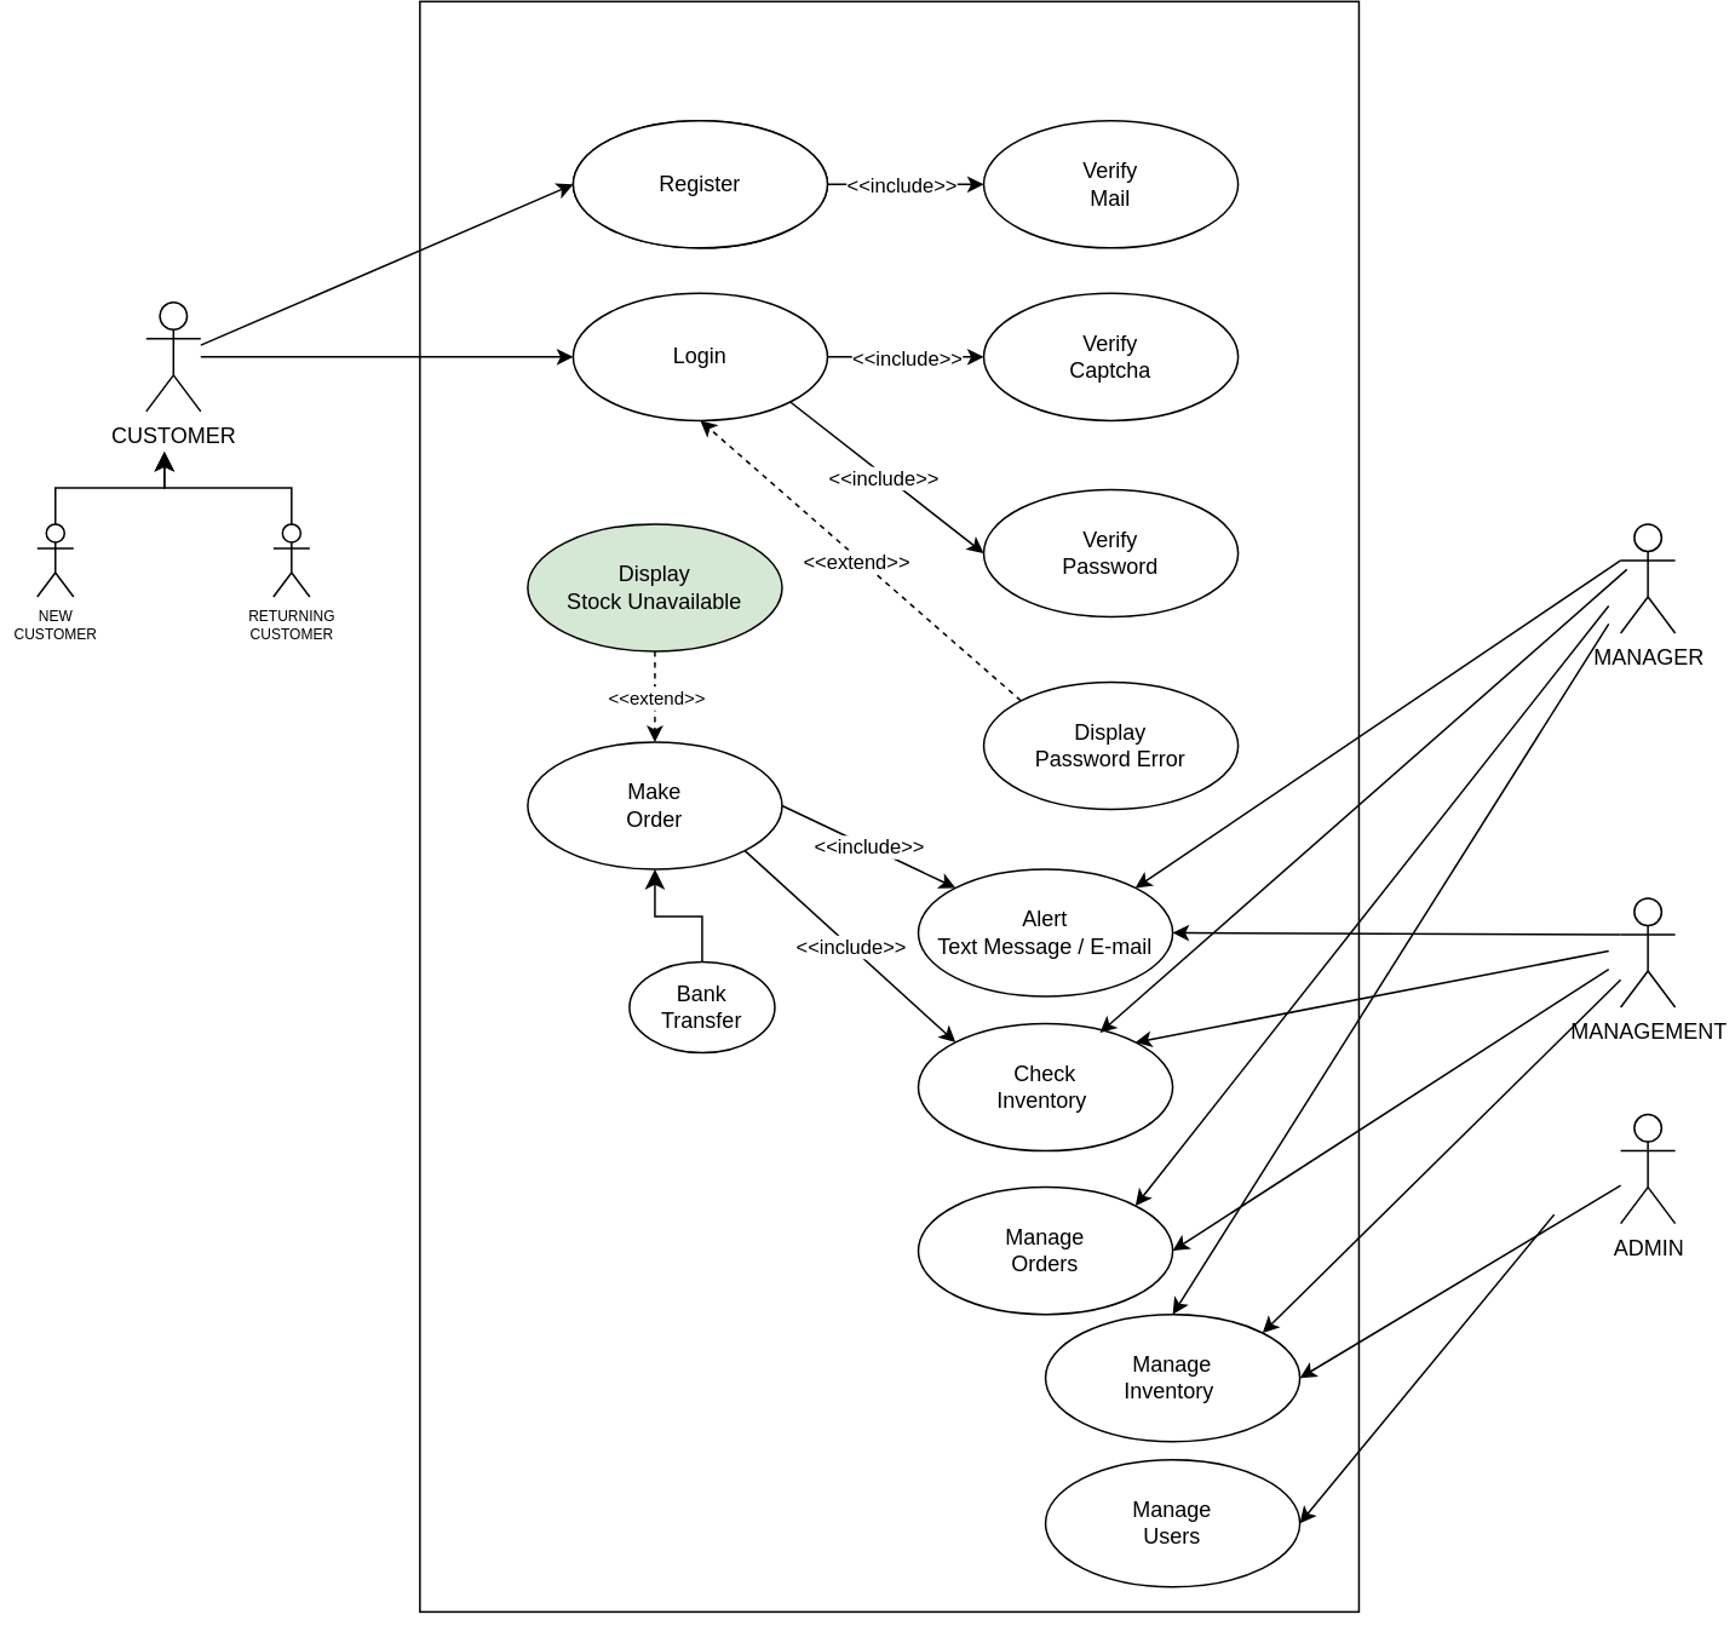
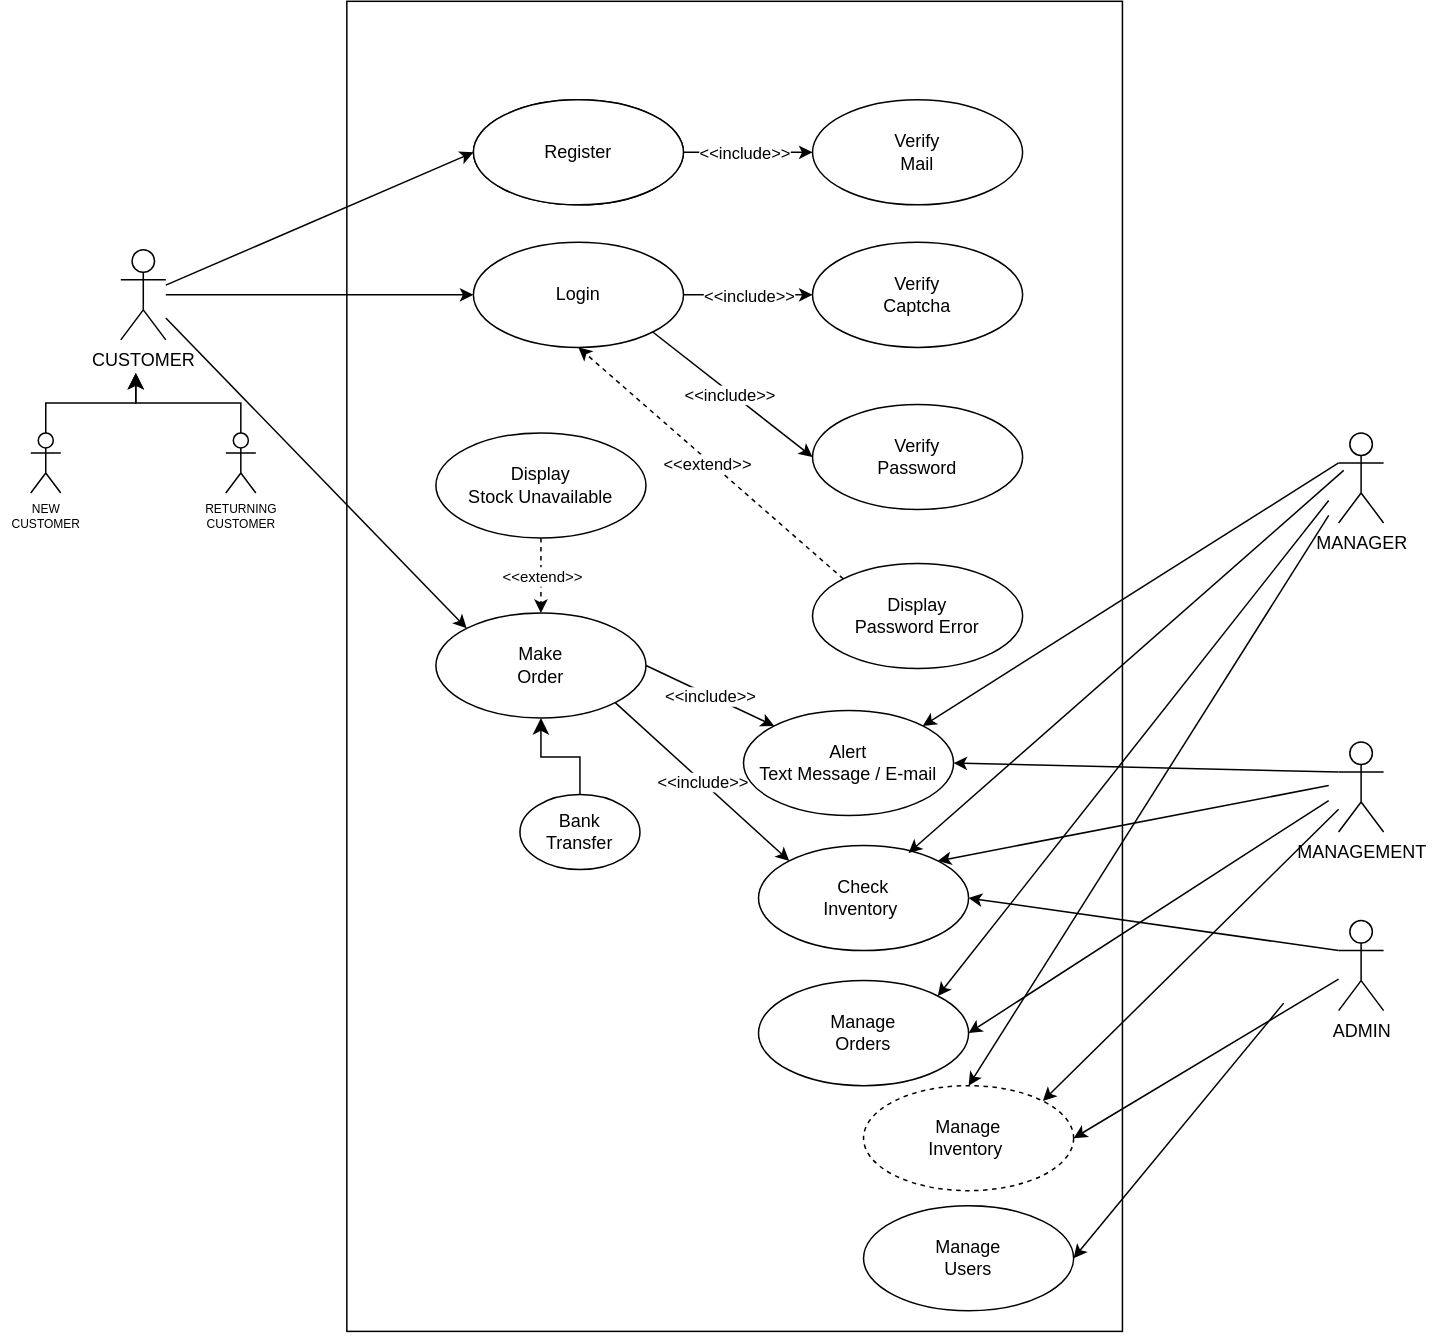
  <mxCell id="0" />
  <mxCell id="1" parent="0" />
  <mxCell id="2" value="" style="rounded=0;whiteSpace=wrap;html=1;rotation=90;" parent="1" vertex="1"><mxGeometry x="45.89" y="139.12" width="886.41" height="516.88" as="geometry" /></mxCell>
  <mxCell id="3" value="REGISTER" style="ellipse;whiteSpace=wrap;html=1;" parent="1" vertex="1"><mxGeometry x="315" y="20" width="140" height="70" as="geometry" /></mxCell>
  <mxCell id="4" value="" style="edgeStyle=none;html=1;entryX=0;entryY=0.5;entryDx=0;entryDy=0;" parent="1" source="8" target="9" edge="1"><mxGeometry relative="1" as="geometry"><mxPoint x="315" y="55.385" as="targetPoint" /><mxPoint x="175" y="155" as="sourcePoint" /></mxGeometry></mxCell>
  <mxCell id="5" value="Register" style="ellipse;whiteSpace=wrap;html=1;" parent="1" vertex="1"><mxGeometry x="315" y="20" width="140" height="70" as="geometry" /></mxCell>
  <mxCell id="6" style="edgeStyle=none;html=1;entryX=0;entryY=0.5;entryDx=0;entryDy=0;" parent="1" source="8" target="5" edge="1"><mxGeometry relative="1" as="geometry" /></mxCell>
+ <mxCell id="7" value="" style="edgeStyle=none;html=1;entryX=0;entryY=0;entryDx=0;entryDy=0;" parent="1" source="8" target="10" edge="1"><mxGeometry relative="1" as="geometry"><mxPoint x="275" y="230" as="targetPoint" /></mxGeometry></mxCell>
  <mxCell id="8" value="CUSTOMER" style="shape=umlActor;verticalLabelPosition=bottom;verticalAlign=top;html=1;outlineConnect=0;" parent="1" vertex="1"><mxGeometry x="80" y="120" width="30" height="60" as="geometry" /></mxCell>
  <mxCell id="9" value="Login" style="ellipse;whiteSpace=wrap;html=1;" parent="1" vertex="1"><mxGeometry x="315" y="115" width="140" height="70" as="geometry" /></mxCell>
  <mxCell id="10" value="Make&lt;br&gt;Order" style="ellipse;whiteSpace=wrap;html=1;" parent="1" vertex="1"><mxGeometry x="290" y="362" width="140" height="70" as="geometry" /></mxCell>
  <mxCell id="11" value="Verify&lt;br&gt;Mail" style="ellipse;whiteSpace=wrap;html=1;" parent="1" vertex="1"><mxGeometry x="541" y="20" width="140" height="70" as="geometry" /></mxCell>
  <mxCell id="12" value="" style="endArrow=classic;html=1;exitX=1;exitY=0.5;exitDx=0;exitDy=0;entryX=0;entryY=0.5;entryDx=0;entryDy=0;" parent="1" source="5" target="11" edge="1"><mxGeometry relative="1" as="geometry"><mxPoint x="515" y="182" as="sourcePoint" /><mxPoint x="615" y="182" as="targetPoint" /></mxGeometry></mxCell>
  <mxCell id="13" value="&amp;lt;&amp;lt;include&amp;gt;&amp;gt;" style="edgeLabel;resizable=0;html=1;align=center;verticalAlign=middle;" parent="12" connectable="0" vertex="1"><mxGeometry relative="1" as="geometry"><mxPoint x="-3" as="offset" /></mxGeometry></mxCell>
  <mxCell id="14" value="Verify&lt;br&gt;Password" style="ellipse;whiteSpace=wrap;html=1;" parent="1" vertex="1"><mxGeometry x="541" y="223" width="140" height="70" as="geometry" /></mxCell>
  <mxCell id="15" value="Display&lt;br&gt;Password Error" style="ellipse;whiteSpace=wrap;html=1;" parent="1" vertex="1"><mxGeometry x="541" y="329" width="140" height="70" as="geometry" /></mxCell>
  <mxCell id="16" value="" style="endArrow=classic;html=1;exitX=1;exitY=1;exitDx=0;exitDy=0;entryX=0;entryY=0.5;entryDx=0;entryDy=0;" parent="1" source="9" target="14" edge="1"><mxGeometry relative="1" as="geometry"><mxPoint x="455" y="154.72" as="sourcePoint" /><mxPoint x="541" y="154.72" as="targetPoint" /></mxGeometry></mxCell>
  <mxCell id="17" value="&amp;lt;&amp;lt;include&amp;gt;&amp;gt;" style="edgeLabel;resizable=0;html=1;align=center;verticalAlign=middle;" parent="16" connectable="0" vertex="1"><mxGeometry relative="1" as="geometry"><mxPoint x="-3" as="offset" /></mxGeometry></mxCell>
  <mxCell id="18" value="" style="endArrow=classic;html=1;exitX=0;exitY=0;exitDx=0;exitDy=0;entryX=0.5;entryY=1;entryDx=0;entryDy=0;dashed=1;" parent="1" source="15" target="9" edge="1"><mxGeometry relative="1" as="geometry"><mxPoint x="465" y="164.72" as="sourcePoint" /><mxPoint x="551" y="164.72" as="targetPoint" /></mxGeometry></mxCell>
  <mxCell id="19" value="&amp;lt;&amp;lt;extend&amp;gt;&amp;gt;" style="edgeLabel;resizable=0;html=1;align=center;verticalAlign=middle;" parent="18" connectable="0" vertex="1"><mxGeometry relative="1" as="geometry"><mxPoint x="-3" as="offset" /></mxGeometry></mxCell>
  <mxCell id="20" value="Verify&lt;br&gt;Captcha" style="ellipse;whiteSpace=wrap;html=1;" parent="1" vertex="1"><mxGeometry x="541" y="115" width="140" height="70" as="geometry" /></mxCell>
  <mxCell id="21" value="" style="endArrow=classic;html=1;exitX=1;exitY=0.5;exitDx=0;exitDy=0;entryX=0;entryY=0.5;entryDx=0;entryDy=0;" parent="1" source="9" target="20" edge="1"><mxGeometry relative="1" as="geometry"><mxPoint x="565" y="222" as="sourcePoint" /><mxPoint x="665" y="222" as="targetPoint" /></mxGeometry></mxCell>
  <mxCell id="22" value="&amp;lt;&amp;lt;include&amp;gt;&amp;gt;" style="edgeLabel;resizable=0;html=1;align=center;verticalAlign=middle;" parent="21" connectable="0" vertex="1"><mxGeometry relative="1" as="geometry" /></mxCell>
  <mxCell id="23" value="NEW&lt;br style=&quot;font-size: 8px;&quot;&gt;CUSTOMER" style="shape=umlActor;verticalLabelPosition=bottom;verticalAlign=top;html=1;outlineConnect=0;fontSize=8;" parent="1" vertex="1"><mxGeometry x="20" y="242" width="20" height="40" as="geometry" /></mxCell>
  <mxCell id="24" value="RETURNING&lt;br style=&quot;font-size: 8px;&quot;&gt;CUSTOMER" style="shape=umlActor;verticalLabelPosition=bottom;verticalAlign=top;html=1;outlineConnect=0;fontSize=8;" parent="1" vertex="1"><mxGeometry x="150" y="242" width="20" height="40" as="geometry" /></mxCell>
  <mxCell id="25" value="MANAGER" style="shape=umlActor;verticalLabelPosition=bottom;verticalAlign=top;html=1;outlineConnect=0;" parent="1" vertex="1"><mxGeometry x="891.59" y="242" width="30" height="60" as="geometry" /></mxCell>
  <mxCell id="26" value="Bank&lt;br&gt;Transfer" style="ellipse;whiteSpace=wrap;html=1;" parent="1" vertex="1"><mxGeometry x="346" y="483" width="80" height="50" as="geometry" /></mxCell>
  <mxCell id="27" value="Check&lt;br&gt;Inventory&amp;nbsp;" style="ellipse;whiteSpace=wrap;html=1;" parent="1" vertex="1"><mxGeometry x="505" y="517" width="140" height="70" as="geometry" /></mxCell>
  <mxCell id="28" value="" style="endArrow=classic;html=1;fontSize=8;exitX=1;exitY=1;exitDx=0;exitDy=0;entryX=0;entryY=0;entryDx=0;entryDy=0;" parent="1" source="10" target="27" edge="1"><mxGeometry relative="1" as="geometry"><mxPoint x="415" y="402" as="sourcePoint" /><mxPoint x="515" y="402" as="targetPoint" /></mxGeometry></mxCell>
  <mxCell id="29" value="&lt;font style=&quot;font-size: 11px;&quot;&gt;&amp;lt;&amp;lt;include&amp;gt;&amp;gt;&lt;/font&gt;" style="edgeLabel;resizable=0;html=1;align=center;verticalAlign=middle;fontSize=8;" parent="28" connectable="0" vertex="1"><mxGeometry relative="1" as="geometry" /></mxCell>
- <mxCell id="30" value="Manage&lt;br&gt;Inventory&amp;nbsp;" style="ellipse;whiteSpace=wrap;html=1;" parent="1" vertex="1"><mxGeometry x="575" y="677" width="140" height="70" as="geometry" /></mxCell>
+ <mxCell id="30" value="Manage&lt;br&gt;Inventory&amp;nbsp;" style="ellipse;whiteSpace=wrap;html=1;dashed=1;" parent="1" vertex="1"><mxGeometry x="575" y="677" width="140" height="70" as="geometry" /></mxCell>
  <mxCell id="31" value="" style="endArrow=classic;html=1;fontSize=8;entryX=1;entryY=0;entryDx=0;entryDy=0;exitX=0;exitY=0.333;exitDx=0;exitDy=0;exitPerimeter=0;" parent="1" source="25" target="33" edge="1"><mxGeometry width="50" height="50" relative="1" as="geometry"><mxPoint x="875" y="257" as="sourcePoint" /><mxPoint x="485" y="492" as="targetPoint" /></mxGeometry></mxCell>
  <mxCell id="32" value="" style="endArrow=classic;html=1;fontSize=8;entryX=0.714;entryY=0.071;entryDx=0;entryDy=0;entryPerimeter=0;" parent="1" target="27" edge="1"><mxGeometry width="50" height="50" relative="1" as="geometry"><mxPoint x="895" y="267" as="sourcePoint" /><mxPoint x="485" y="612" as="targetPoint" /></mxGeometry></mxCell>
- <mxCell id="33" value="Alert&lt;br&gt;Text Message / E-mail" style="ellipse;whiteSpace=wrap;html=1;" parent="1" vertex="1"><mxGeometry x="505" y="432" width="140" height="70" as="geometry" /></mxCell>
+ <mxCell id="33" value="Alert&lt;br&gt;Text Message / E-mail" style="ellipse;whiteSpace=wrap;html=1;" parent="1" vertex="1"><mxGeometry x="495" y="427" width="140" height="70" as="geometry" /></mxCell>
  <mxCell id="34" value="" style="endArrow=classic;html=1;fontSize=8;exitX=1;exitY=0.5;exitDx=0;exitDy=0;entryX=0;entryY=0;entryDx=0;entryDy=0;" parent="1" source="10" target="33" edge="1"><mxGeometry relative="1" as="geometry"><mxPoint x="444.706" y="341.644" as="sourcePoint" /><mxPoint x="571.503" y="572.251" as="targetPoint" /></mxGeometry></mxCell>
  <mxCell id="35" value="&lt;font style=&quot;font-size: 11px;&quot;&gt;&amp;lt;&amp;lt;include&amp;gt;&amp;gt;&lt;/font&gt;" style="edgeLabel;resizable=0;html=1;align=center;verticalAlign=middle;fontSize=8;" parent="34" connectable="0" vertex="1"><mxGeometry relative="1" as="geometry" /></mxCell>
  <mxCell id="36" value="" style="endArrow=classic;html=1;fontSize=8;entryX=0.5;entryY=0;entryDx=0;entryDy=0;" parent="1" target="30" edge="1"><mxGeometry width="50" height="50" relative="1" as="geometry"><mxPoint x="885" y="297" as="sourcePoint" /><mxPoint x="495" y="432" as="targetPoint" /></mxGeometry></mxCell>
  <mxCell id="37" value="MANAGEMENT" style="shape=umlActor;verticalLabelPosition=bottom;verticalAlign=top;html=1;outlineConnect=0;" parent="1" vertex="1"><mxGeometry x="891.59" y="448" width="30" height="60" as="geometry" /></mxCell>
  <mxCell id="38" value="ADMIN" style="shape=umlActor;verticalLabelPosition=bottom;verticalAlign=top;html=1;outlineConnect=0;" parent="1" vertex="1"><mxGeometry x="891.59" y="567" width="30" height="60" as="geometry" /></mxCell>
  <mxCell id="39" value="" style="edgeStyle=elbowEdgeStyle;elbow=vertical;endArrow=classic;html=1;curved=0;rounded=0;endSize=8;startSize=8;fontSize=8;exitX=0.5;exitY=0;exitDx=0;exitDy=0;" parent="1" source="26" edge="1"><mxGeometry width="50" height="50" relative="1" as="geometry"><mxPoint x="300" y="472" as="sourcePoint" /><mxPoint x="360" y="432" as="targetPoint" /></mxGeometry></mxCell>
  <mxCell id="40" value="" style="edgeStyle=elbowEdgeStyle;elbow=vertical;endArrow=classic;html=1;curved=0;rounded=0;endSize=8;startSize=8;fontSize=8;exitX=0.5;exitY=0;exitDx=0;exitDy=0;exitPerimeter=0;" parent="1" source="23" edge="1"><mxGeometry width="50" height="50" relative="1" as="geometry"><mxPoint x="60" y="242" as="sourcePoint" /><mxPoint x="90" y="202" as="targetPoint" /></mxGeometry></mxCell>
  <mxCell id="41" value="" style="edgeStyle=elbowEdgeStyle;elbow=vertical;endArrow=classic;html=1;curved=0;rounded=0;endSize=8;startSize=8;fontSize=8;exitX=0.5;exitY=0;exitDx=0;exitDy=0;exitPerimeter=0;" parent="1" source="24" edge="1"><mxGeometry width="50" height="50" relative="1" as="geometry"><mxPoint x="160" y="242" as="sourcePoint" /><mxPoint x="90" y="202" as="targetPoint" /><Array as="points"><mxPoint x="130" y="222" /></Array></mxGeometry></mxCell>
  <mxCell id="42" value="" style="endArrow=classic;html=1;fontSize=8;exitX=0;exitY=0.333;exitDx=0;exitDy=0;exitPerimeter=0;entryX=1;entryY=0.5;entryDx=0;entryDy=0;" parent="1" source="37" target="33" edge="1"><mxGeometry width="50" height="50" relative="1" as="geometry"><mxPoint x="445" y="482" as="sourcePoint" /><mxPoint x="495" y="432" as="targetPoint" /></mxGeometry></mxCell>
  <mxCell id="43" value="" style="endArrow=classic;html=1;fontSize=8;entryX=1;entryY=0;entryDx=0;entryDy=0;" parent="1" target="27" edge="1"><mxGeometry width="50" height="50" relative="1" as="geometry"><mxPoint x="885" y="477" as="sourcePoint" /><mxPoint x="495" y="542" as="targetPoint" /></mxGeometry></mxCell>
  <mxCell id="44" value="" style="endArrow=classic;html=1;fontSize=8;entryX=1;entryY=0;entryDx=0;entryDy=0;" parent="1" target="30" edge="1" source="37"><mxGeometry width="50" height="50" relative="1" as="geometry"><mxPoint x="855" y="507" as="sourcePoint" /><mxPoint x="495" y="542" as="targetPoint" /></mxGeometry></mxCell>
+ <mxCell id="45" value="" style="endArrow=classic;html=1;fontSize=8;entryX=1;entryY=0.5;entryDx=0;entryDy=0;exitX=0;exitY=0.333;exitDx=0;exitDy=0;exitPerimeter=0;" parent="1" source="38" target="27" edge="1"><mxGeometry width="50" height="50" relative="1" as="geometry"><mxPoint x="445" y="592" as="sourcePoint" /><mxPoint x="495" y="542" as="targetPoint" /></mxGeometry></mxCell>
  <mxCell id="46" value="" style="endArrow=classic;html=1;fontSize=8;entryX=1;entryY=0.5;entryDx=0;entryDy=0;" parent="1" source="38" target="30" edge="1"><mxGeometry width="50" height="50" relative="1" as="geometry"><mxPoint x="445" y="592" as="sourcePoint" /><mxPoint x="495" y="542" as="targetPoint" /></mxGeometry></mxCell>
- <mxCell id="47" value="Display&lt;br&gt;Stock Unavailable" style="ellipse;whiteSpace=wrap;html=1;fillColor=#d5e8d4;" parent="1" vertex="1"><mxGeometry x="290" y="242" width="140" height="70" as="geometry" /></mxCell>
+ <mxCell id="47" value="Display&lt;br&gt;Stock Unavailable" style="ellipse;whiteSpace=wrap;html=1;" parent="1" vertex="1"><mxGeometry x="290" y="242" width="140" height="70" as="geometry" /></mxCell>
  <mxCell id="48" value="" style="endArrow=classic;html=1;entryX=0.5;entryY=0;entryDx=0;entryDy=0;exitX=0.5;exitY=1;exitDx=0;exitDy=0;dashed=1;" parent="1" source="47" target="10" edge="1"><mxGeometry relative="1" as="geometry"><mxPoint x="345" y="402" as="sourcePoint" /><mxPoint x="445" y="402" as="targetPoint" /></mxGeometry></mxCell>
  <mxCell id="49" value="&lt;font style=&quot;font-size: 10px;&quot;&gt;&amp;lt;&amp;lt;extend&amp;gt;&amp;gt;&lt;/font&gt;" style="edgeLabel;resizable=0;html=1;align=center;verticalAlign=middle;" parent="48" connectable="0" vertex="1"><mxGeometry relative="1" as="geometry" /></mxCell>
  <mxCell id="50" value="Manage&lt;br&gt;Users" style="ellipse;whiteSpace=wrap;html=1;" parent="1" vertex="1"><mxGeometry x="575" y="757" width="140" height="70" as="geometry" /></mxCell>
  <mxCell id="51" value="" style="endArrow=classic;html=1;fontSize=11;entryX=1;entryY=0.5;entryDx=0;entryDy=0;" parent="1" target="50" edge="1"><mxGeometry width="50" height="50" relative="1" as="geometry"><mxPoint x="855" y="622" as="sourcePoint" /><mxPoint x="625" y="632" as="targetPoint" /></mxGeometry></mxCell>
  <mxCell id="52" value="Manage&lt;br&gt;Orders" style="ellipse;whiteSpace=wrap;html=1;" parent="1" vertex="1"><mxGeometry x="505" y="607" width="140" height="70" as="geometry" /></mxCell>
  <mxCell id="53" value="" style="endArrow=classic;html=1;fontSize=11;entryX=1;entryY=0;entryDx=0;entryDy=0;" parent="1" target="52" edge="1"><mxGeometry width="50" height="50" relative="1" as="geometry"><mxPoint x="885" y="287" as="sourcePoint" /><mxPoint x="505" y="617" as="targetPoint" /></mxGeometry></mxCell>
  <mxCell id="54" value="" style="endArrow=classic;html=1;fontSize=11;entryX=1;entryY=0.5;entryDx=0;entryDy=0;" parent="1" target="52" edge="1"><mxGeometry width="50" height="50" relative="1" as="geometry"><mxPoint x="885" y="487" as="sourcePoint" /><mxPoint x="505" y="617" as="targetPoint" /></mxGeometry></mxCell>
